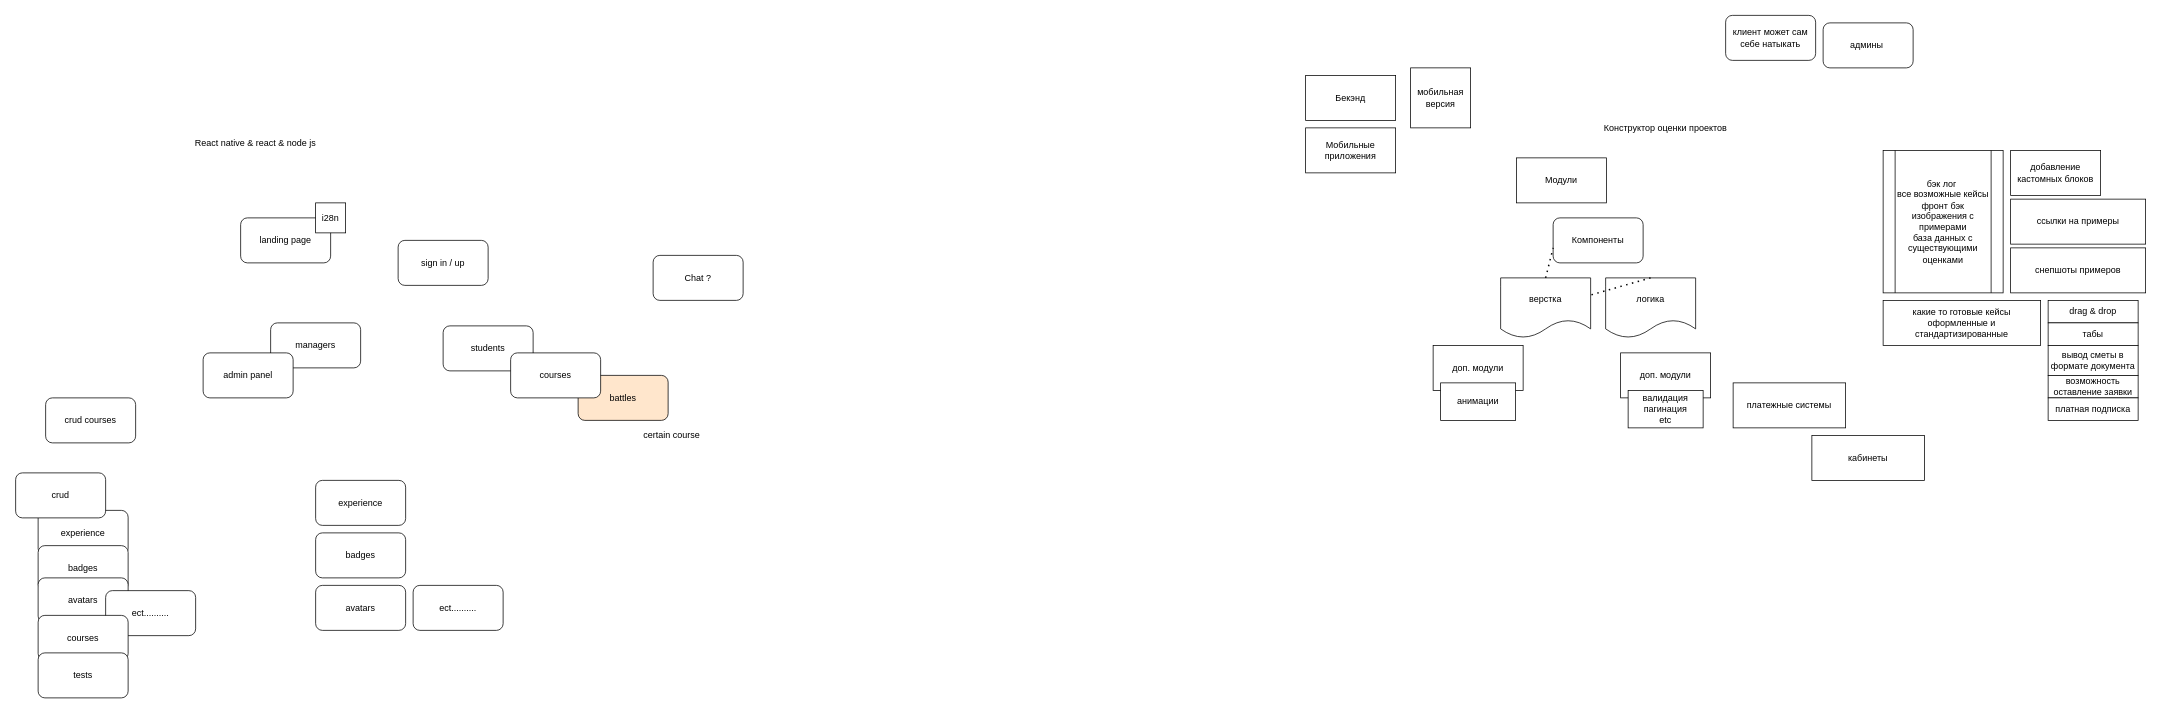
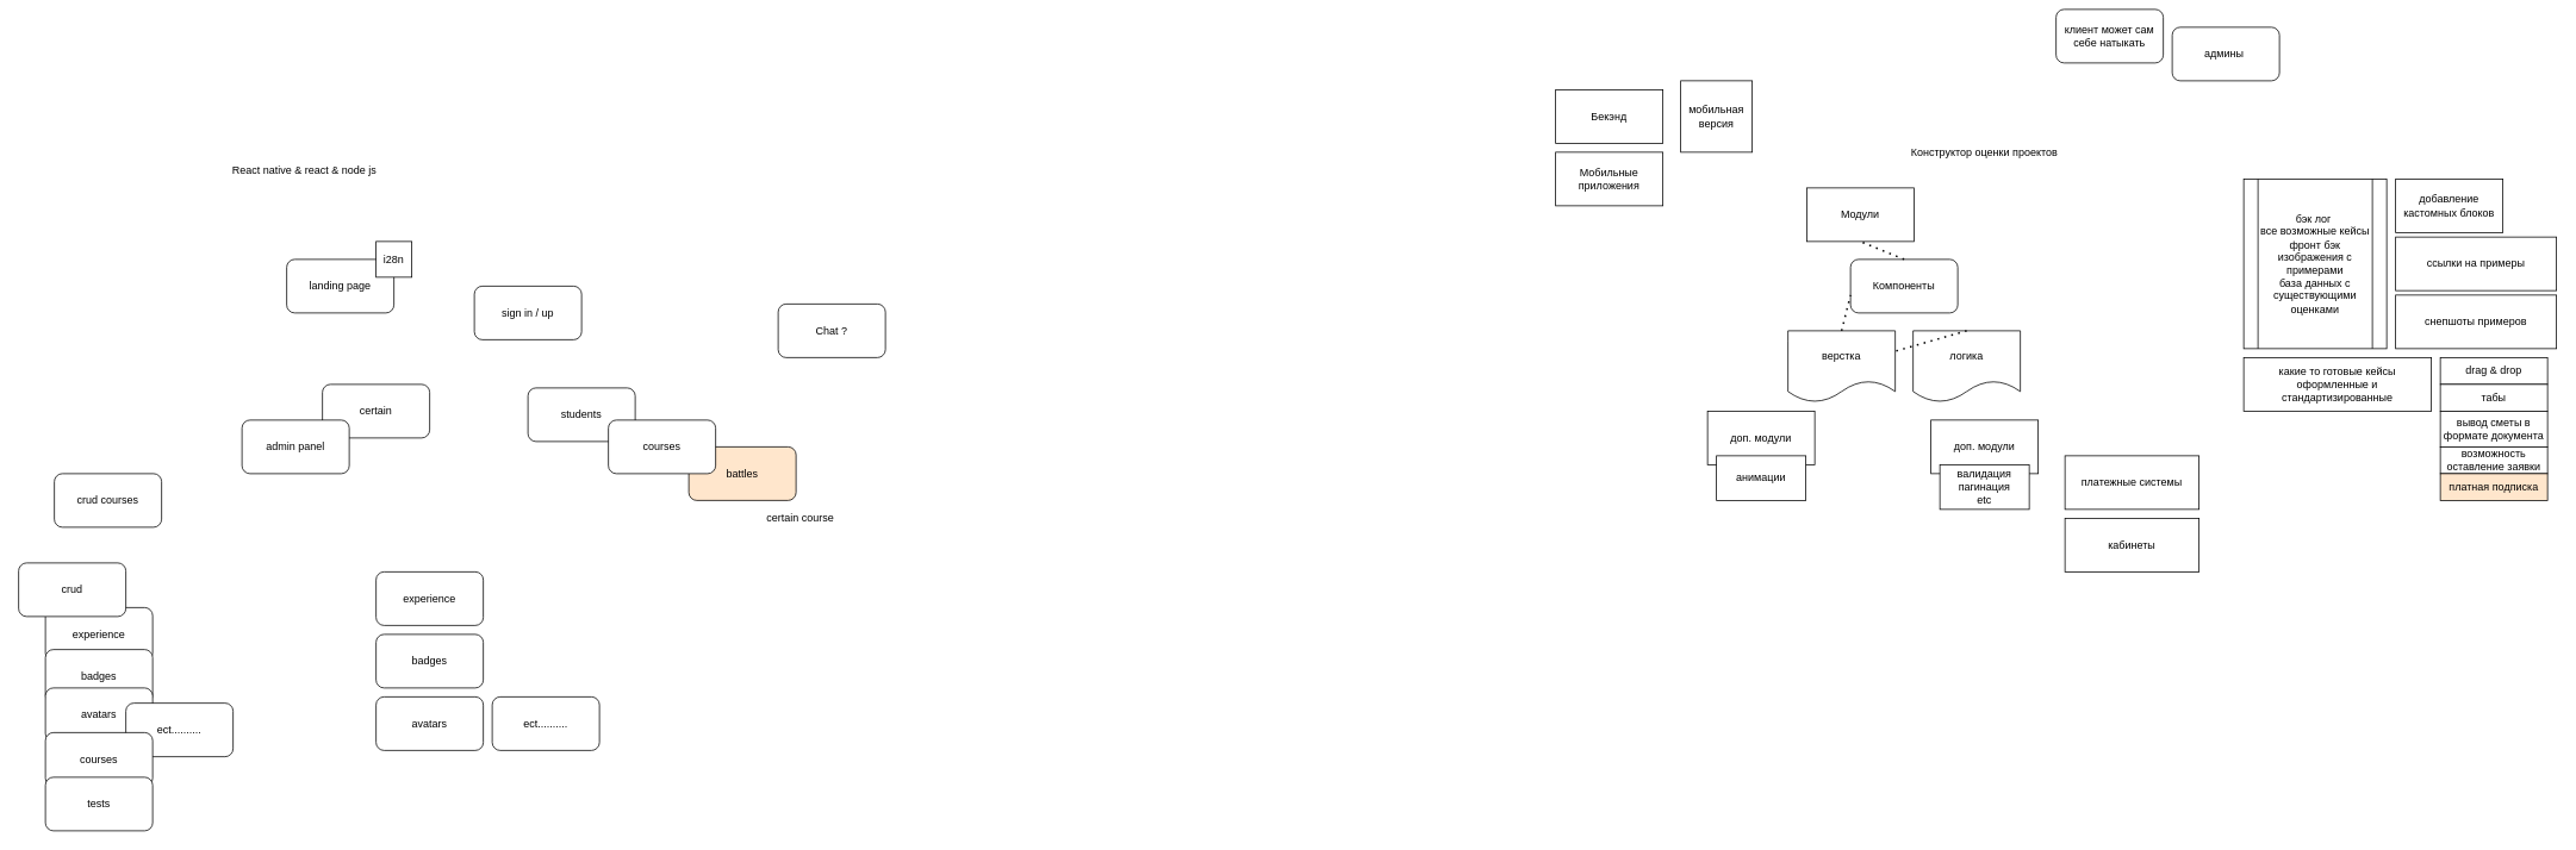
  <mxCell id="0" />
  <mxCell id="1" parent="0" />
  <mxCell id="2" value="sign in / up&lt;br&gt;" style="rounded=1;whiteSpace=wrap;html=1;" parent="1" vertex="1"><mxGeometry x="530" y="320" width="120" height="60" as="geometry" /></mxCell>
- <mxCell id="3" value="managers" style="rounded=1;whiteSpace=wrap;html=1;" parent="1" vertex="1"><mxGeometry x="360" y="430" width="120" height="60" as="geometry" /></mxCell>
+ <mxCell id="3" value="certain" style="rounded=1;whiteSpace=wrap;html=1;" parent="1" vertex="1"><mxGeometry x="360" y="430" width="120" height="60" as="geometry" /></mxCell>
  <mxCell id="4" value="students" style="rounded=1;whiteSpace=wrap;html=1;" parent="1" vertex="1"><mxGeometry x="590" y="434" width="120" height="60" as="geometry" /></mxCell>
  <mxCell id="5" value="admin panel&lt;br&gt;" style="rounded=1;whiteSpace=wrap;html=1;" parent="1" vertex="1"><mxGeometry x="270" y="470" width="120" height="60" as="geometry" /></mxCell>
  <mxCell id="6" value="battles" style="rounded=1;whiteSpace=wrap;html=1;fillColor=#ffe6cc;" parent="1" vertex="1"><mxGeometry x="770" y="500" width="120" height="60" as="geometry" /></mxCell>
  <mxCell id="7" value="courses" style="rounded=1;whiteSpace=wrap;html=1;" parent="1" vertex="1"><mxGeometry x="680" y="470" width="120" height="60" as="geometry" /></mxCell>
  <mxCell id="8" value="certain course" style="text;html=1;strokeColor=none;fillColor=none;align=center;verticalAlign=middle;whiteSpace=wrap;rounded=0;" parent="1" vertex="1"><mxGeometry x="840" y="570" width="110" height="20" as="geometry" /></mxCell>
  <mxCell id="9" value="experience" style="rounded=1;whiteSpace=wrap;html=1;" parent="1" vertex="1"><mxGeometry x="420" y="640" width="120" height="60" as="geometry" /></mxCell>
  <mxCell id="10" value="badges" style="rounded=1;whiteSpace=wrap;html=1;" parent="1" vertex="1"><mxGeometry x="420" y="710" width="120" height="60" as="geometry" /></mxCell>
  <mxCell id="11" value="avatars&lt;br&gt;" style="rounded=1;whiteSpace=wrap;html=1;" parent="1" vertex="1"><mxGeometry x="420" y="780" width="120" height="60" as="geometry" /></mxCell>
  <mxCell id="12" value="ect.........." style="rounded=1;whiteSpace=wrap;html=1;" parent="1" vertex="1"><mxGeometry x="550" y="780" width="120" height="60" as="geometry" /></mxCell>
  <mxCell id="13" value="landing page" style="rounded=1;whiteSpace=wrap;html=1;" parent="1" vertex="1"><mxGeometry x="320" y="290" width="120" height="60" as="geometry" /></mxCell>
  <mxCell id="14" value="i28n&lt;br&gt;" style="whiteSpace=wrap;html=1;aspect=fixed;" parent="1" vertex="1"><mxGeometry x="420" y="270" width="40" height="40" as="geometry" /></mxCell>
  <mxCell id="15" value="crud courses" style="rounded=1;whiteSpace=wrap;html=1;" parent="1" vertex="1"><mxGeometry x="60" y="530" width="120" height="60" as="geometry" /></mxCell>
  <mxCell id="16" value="experience" style="rounded=1;whiteSpace=wrap;html=1;" parent="1" vertex="1"><mxGeometry x="50" y="680" width="120" height="60" as="geometry" /></mxCell>
  <mxCell id="17" value="badges" style="rounded=1;whiteSpace=wrap;html=1;" parent="1" vertex="1"><mxGeometry x="50" y="727" width="120" height="60" as="geometry" /></mxCell>
  <mxCell id="18" value="avatars&lt;br&gt;" style="rounded=1;whiteSpace=wrap;html=1;" parent="1" vertex="1"><mxGeometry x="50" y="770" width="120" height="60" as="geometry" /></mxCell>
  <mxCell id="19" value="ect.........." style="rounded=1;whiteSpace=wrap;html=1;" parent="1" vertex="1"><mxGeometry x="140" y="787" width="120" height="60" as="geometry" /></mxCell>
  <mxCell id="20" value="crud" style="rounded=1;whiteSpace=wrap;html=1;" parent="1" vertex="1"><mxGeometry x="20" y="630" width="120" height="60" as="geometry" /></mxCell>
  <mxCell id="21" value="courses" style="rounded=1;whiteSpace=wrap;html=1;" parent="1" vertex="1"><mxGeometry x="50" y="820" width="120" height="60" as="geometry" /></mxCell>
  <mxCell id="22" value="tests" style="rounded=1;whiteSpace=wrap;html=1;" parent="1" vertex="1"><mxGeometry x="50" y="870" width="120" height="60" as="geometry" /></mxCell>
  <mxCell id="23" value="Chat ?" style="rounded=1;whiteSpace=wrap;html=1;" parent="1" vertex="1"><mxGeometry x="870" y="340" width="120" height="60" as="geometry" /></mxCell>
  <mxCell id="24" value="React native &amp;amp; react &amp;amp; node js" style="text;html=1;strokeColor=none;fillColor=none;align=center;verticalAlign=middle;whiteSpace=wrap;rounded=0;" parent="1" vertex="1"><mxGeometry x="80" y="180" width="520" height="20" as="geometry" /></mxCell>
  <mxCell id="25" value="Конструктор оценки проектов" style="text;html=1;strokeColor=none;fillColor=none;align=center;verticalAlign=middle;whiteSpace=wrap;rounded=0;" vertex="1" parent="1"><mxGeometry x="2100" y="160" width="240" height="20" as="geometry" /></mxCell>
  <mxCell id="26" value="Модули&lt;br&gt;" style="rounded=0;whiteSpace=wrap;html=1;" vertex="1" parent="1"><mxGeometry x="2021" y="210" width="120" height="60" as="geometry" /></mxCell>
  <mxCell id="27" value="Компоненты" style="rounded=1;whiteSpace=wrap;html=1;" vertex="1" parent="1"><mxGeometry x="2070" y="290" width="120" height="60" as="geometry" /></mxCell>
  <mxCell id="28" value="верстка" style="shape=document;whiteSpace=wrap;html=1;boundedLbl=1;" vertex="1" parent="1"><mxGeometry x="2000" y="370" width="120" height="80" as="geometry" /></mxCell>
  <mxCell id="29" value="логика" style="shape=document;whiteSpace=wrap;html=1;boundedLbl=1;" vertex="1" parent="1"><mxGeometry x="2140" y="370" width="120" height="80" as="geometry" /></mxCell>
  <mxCell id="30" value="доп. модули" style="rounded=0;whiteSpace=wrap;html=1;" vertex="1" parent="1"><mxGeometry x="2160" y="470" width="120" height="60" as="geometry" /></mxCell>
  <mxCell id="31" value="валидация&lt;br&gt;пагинация&lt;br&gt;etc" style="rounded=0;whiteSpace=wrap;html=1;" vertex="1" parent="1"><mxGeometry x="2170" y="520" width="100" height="50" as="geometry" /></mxCell>
+ <mxCell id="32" value="" style="endArrow=none;dashed=1;html=1;dashPattern=1 3;strokeWidth=2;entryX=0.5;entryY=1;entryDx=0;entryDy=0;exitX=0.5;exitY=0;exitDx=0;exitDy=0;" edge="1" parent="1" source="27" target="26"><mxGeometry width="50" height="50" relative="1" as="geometry"><mxPoint x="2160" y="470" as="sourcePoint" /><mxPoint x="2210" y="420" as="targetPoint" /></mxGeometry></mxCell>
  <mxCell id="33" value="" style="endArrow=none;dashed=1;html=1;dashPattern=1 3;strokeWidth=2;exitX=0.5;exitY=0;exitDx=0;exitDy=0;" edge="1" parent="1" source="28"><mxGeometry width="50" height="50" relative="1" as="geometry"><mxPoint x="2020" y="380" as="sourcePoint" /><mxPoint x="2070" y="330" as="targetPoint" /></mxGeometry></mxCell>
  <mxCell id="34" value="" style="endArrow=none;dashed=1;html=1;dashPattern=1 3;strokeWidth=2;exitX=0.5;exitY=0;exitDx=0;exitDy=0;" edge="1" parent="1" source="29" target="28"><mxGeometry width="50" height="50" relative="1" as="geometry"><mxPoint x="2190" y="370" as="sourcePoint" /><mxPoint x="2240" y="320" as="targetPoint" /></mxGeometry></mxCell>
  <mxCell id="35" value="доп. модули" style="rounded=0;whiteSpace=wrap;html=1;" vertex="1" parent="1"><mxGeometry x="1910" y="460" width="120" height="60" as="geometry" /></mxCell>
  <mxCell id="36" value="анимации" style="rounded=0;whiteSpace=wrap;html=1;" vertex="1" parent="1"><mxGeometry x="1920" y="510" width="100" height="50" as="geometry" /></mxCell>
  <mxCell id="37" value="мобильная версия" style="whiteSpace=wrap;html=1;aspect=fixed;" vertex="1" parent="1"><mxGeometry x="1880" y="90" width="80" height="80" as="geometry" /></mxCell>
  <mxCell id="38" value="платежные системы" style="rounded=0;whiteSpace=wrap;html=1;" vertex="1" parent="1"><mxGeometry x="2310" y="510" width="150" height="60" as="geometry" /></mxCell>
- <mxCell id="39" value="кабинеты" style="rounded=0;whiteSpace=wrap;html=1;" vertex="1" parent="1"><mxGeometry x="2415" y="580" width="150" height="60" as="geometry" /></mxCell>
+ <mxCell id="39" value="кабинеты" style="rounded=0;whiteSpace=wrap;html=1;" vertex="1" parent="1"><mxGeometry x="2310" y="580" width="150" height="60" as="geometry" /></mxCell>
  <mxCell id="40" value="бэк лог&amp;nbsp;&lt;br&gt;все возможные кейсы&lt;br&gt;фронт бэк&lt;br&gt;изображения с примерами&lt;br&gt;база данных с существующими оценками" style="shape=process;whiteSpace=wrap;html=1;backgroundOutline=1;" vertex="1" parent="1"><mxGeometry x="2510" y="200" width="160" height="190" as="geometry" /></mxCell>
  <mxCell id="41" value="добавление кастомных блоков" style="rounded=0;whiteSpace=wrap;html=1;" vertex="1" parent="1"><mxGeometry x="2680" y="200" width="120" height="60" as="geometry" /></mxCell>
  <mxCell id="42" value="ссылки на примеры" style="rounded=0;whiteSpace=wrap;html=1;" vertex="1" parent="1"><mxGeometry x="2680" y="265" width="180" height="60" as="geometry" /></mxCell>
  <mxCell id="43" value="снепшоты примеров" style="rounded=0;whiteSpace=wrap;html=1;" vertex="1" parent="1"><mxGeometry x="2680" y="330" width="180" height="60" as="geometry" /></mxCell>
  <mxCell id="44" value="какие то готовые кейсы оформленные и стандартизированные" style="rounded=0;whiteSpace=wrap;html=1;" vertex="1" parent="1"><mxGeometry x="2510" y="400" width="210" height="60" as="geometry" /></mxCell>
- <mxCell id="45" value="клиент может сам себе натыкать" style="rounded=1;whiteSpace=wrap;html=1;" vertex="1" parent="1"><mxGeometry x="2300" y="20" width="120" height="60" as="geometry" /></mxCell>
+ <mxCell id="45" value="клиент может сам себе натыкать" style="rounded=1;whiteSpace=wrap;html=1;" vertex="1" parent="1"><mxGeometry x="2300" y="10" width="120" height="60" as="geometry" /></mxCell>
  <mxCell id="46" value="админы&amp;nbsp;" style="rounded=1;whiteSpace=wrap;html=1;" vertex="1" parent="1"><mxGeometry x="2430" y="30" width="120" height="60" as="geometry" /></mxCell>
  <mxCell id="47" value="drag &amp;amp; drop" style="rounded=0;whiteSpace=wrap;html=1;" vertex="1" parent="1"><mxGeometry x="2730" y="400" width="120" height="30" as="geometry" /></mxCell>
  <mxCell id="48" value="табы" style="rounded=0;whiteSpace=wrap;html=1;" vertex="1" parent="1"><mxGeometry x="2730" y="430" width="120" height="30" as="geometry" /></mxCell>
  <mxCell id="49" value="вывод сметы в формате документа&lt;br&gt;" style="rounded=0;whiteSpace=wrap;html=1;" vertex="1" parent="1"><mxGeometry x="2730" y="460" width="120" height="40" as="geometry" /></mxCell>
  <mxCell id="50" value="возможность оставление заявки" style="rounded=0;whiteSpace=wrap;html=1;" vertex="1" parent="1"><mxGeometry x="2730" y="500" width="120" height="30" as="geometry" /></mxCell>
- <mxCell id="51" value="платная подписка" style="rounded=0;whiteSpace=wrap;html=1;" vertex="1" parent="1"><mxGeometry x="2730" y="530" width="120" height="30" as="geometry" /></mxCell>
+ <mxCell id="51" value="платная подписка" style="rounded=0;whiteSpace=wrap;html=1;fillColor=#ffe6cc;" vertex="1" parent="1"><mxGeometry x="2730" y="530" width="120" height="30" as="geometry" /></mxCell>
  <mxCell id="52" value="Бекэнд" style="rounded=0;whiteSpace=wrap;html=1;" vertex="1" parent="1"><mxGeometry x="1740" y="100" width="120" height="60" as="geometry" /></mxCell>
  <mxCell id="53" value="Мобильные приложения" style="rounded=0;whiteSpace=wrap;html=1;" vertex="1" parent="1"><mxGeometry x="1740" y="170" width="120" height="60" as="geometry" /></mxCell>
